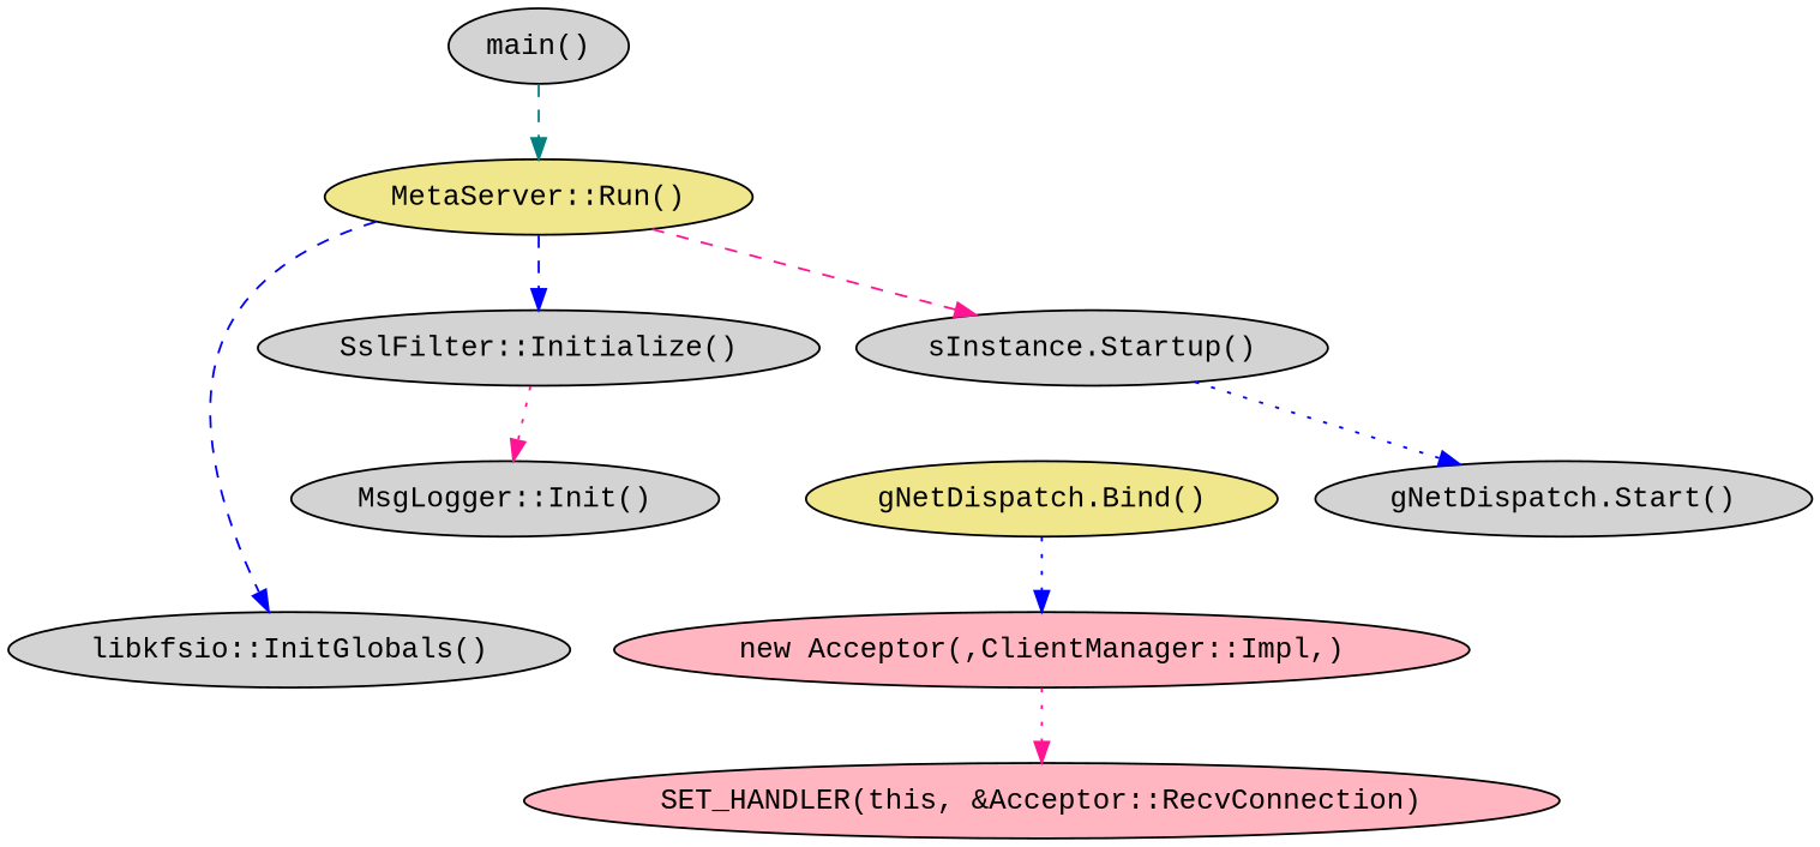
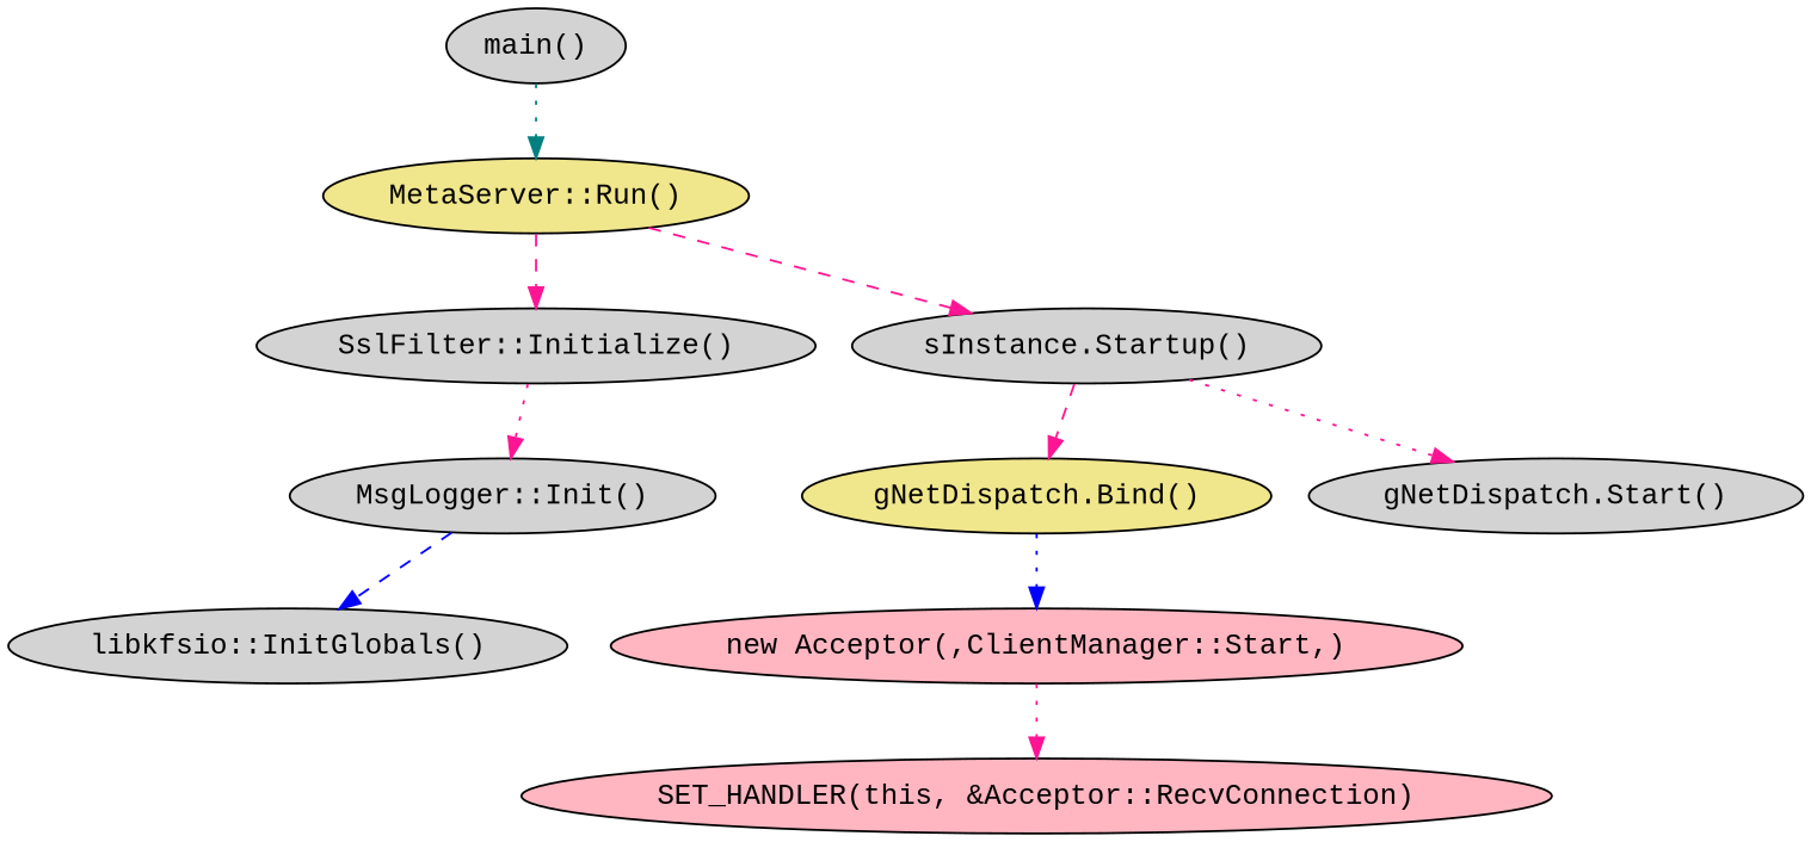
  digraph {
    fontname="Liberation Mono"
    node [fillcolor=lightgrey fontname="Liberation Mono" style=filled]
    edge [color=deeppink fontname="Liberation Mono" style=dotted]
    "MetaServer::Run()" [fillcolor=khaki]
    "main()"
    "libkfsio::InitGlobals()"
    "SslFilter::Initialize()"
    "sInstance.Startup()"
    "MsgLogger::Init()"
    "gNetDispatch.Bind()" [fillcolor=khaki]
    "gNetDispatch.Start()"
-   "new Acceptor(,ClientManager::Impl,)" [fillcolor=lightpink]
+   "new Acceptor(,ClientManager::Impl,)" [fillcolor=lightpink label="new Acceptor(,ClientManager::Start,)"]
    "SET_HANDLER(this, &Acceptor::RecvConnection)" [fillcolor=lightpink]
-   "MetaServer::Run()" -> "libkfsio::InitGlobals()" [color=blue style=dashed]
-   "MetaServer::Run()" -> "SslFilter::Initialize()" [color=blue style=dashed]
+   "MsgLogger::Init()" -> "libkfsio::InitGlobals()" [color=blue style=dashed]
+   "MetaServer::Run()" -> "SslFilter::Initialize()" [style=dashed]
    "MetaServer::Run()" -> "sInstance.Startup()" [style=dashed]
-   "main()" -> "MetaServer::Run()" [color=teal style=dashed]
+   "main()" -> "MetaServer::Run()" [color=teal]
    "SslFilter::Initialize()" -> "MsgLogger::Init()"
-   "sInstance.Startup()" -> "gNetDispatch.Start()" [color=blue]
+   "sInstance.Startup()" -> "gNetDispatch.Bind()" [style=dashed]
+   "sInstance.Startup()" -> "gNetDispatch.Start()"
    "gNetDispatch.Bind()" -> "new Acceptor(,ClientManager::Impl,)" [color=blue]
    "new Acceptor(,ClientManager::Impl,)" -> "SET_HANDLER(this, &Acceptor::RecvConnection)"
  }
